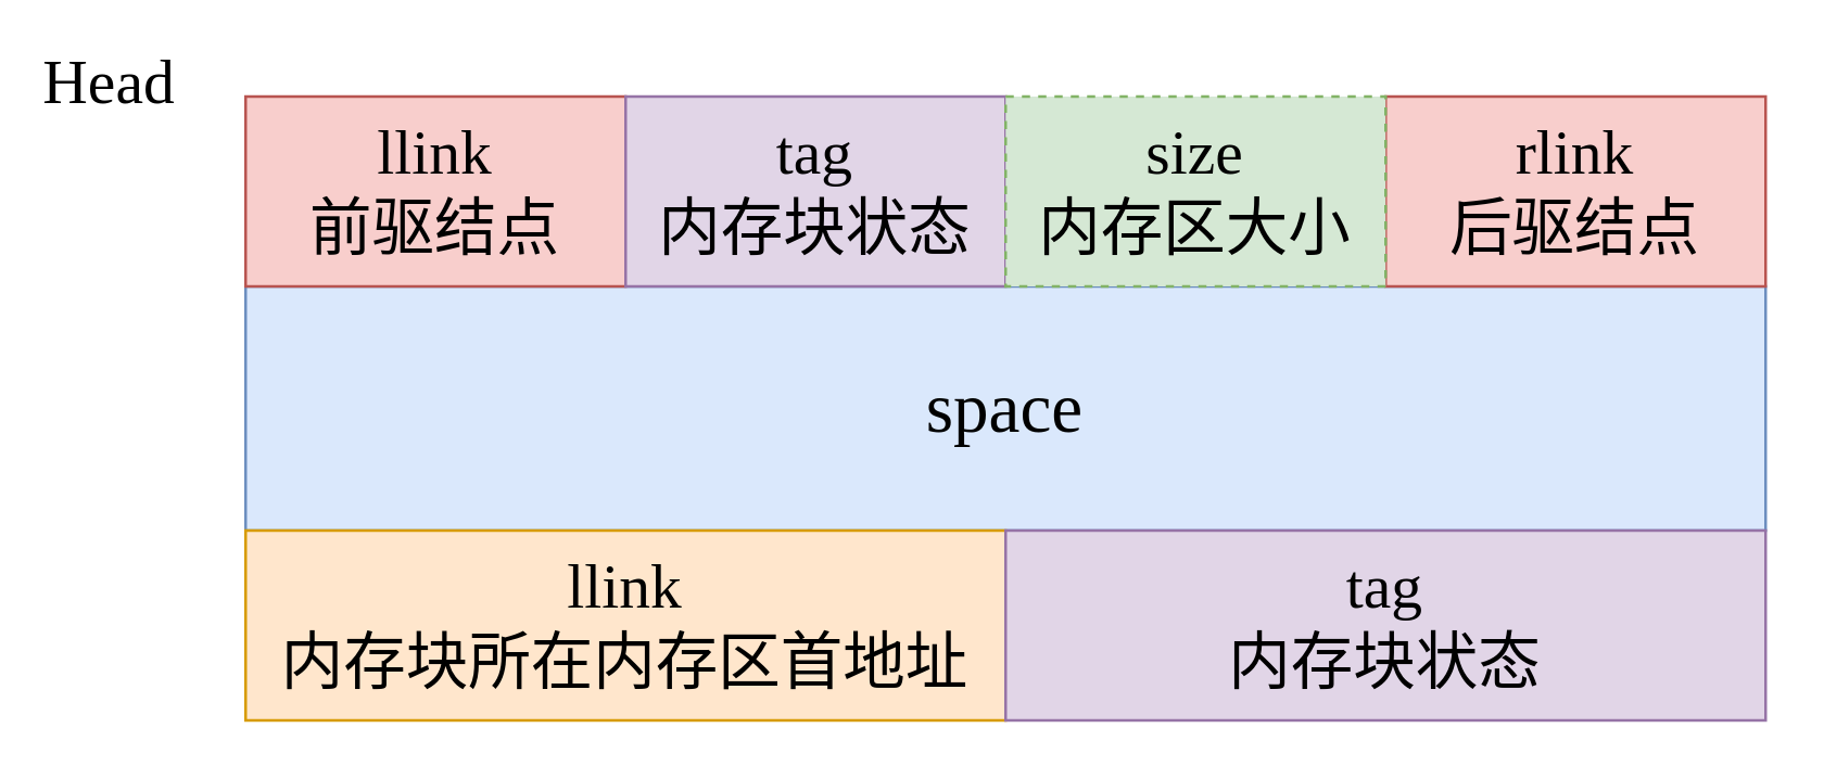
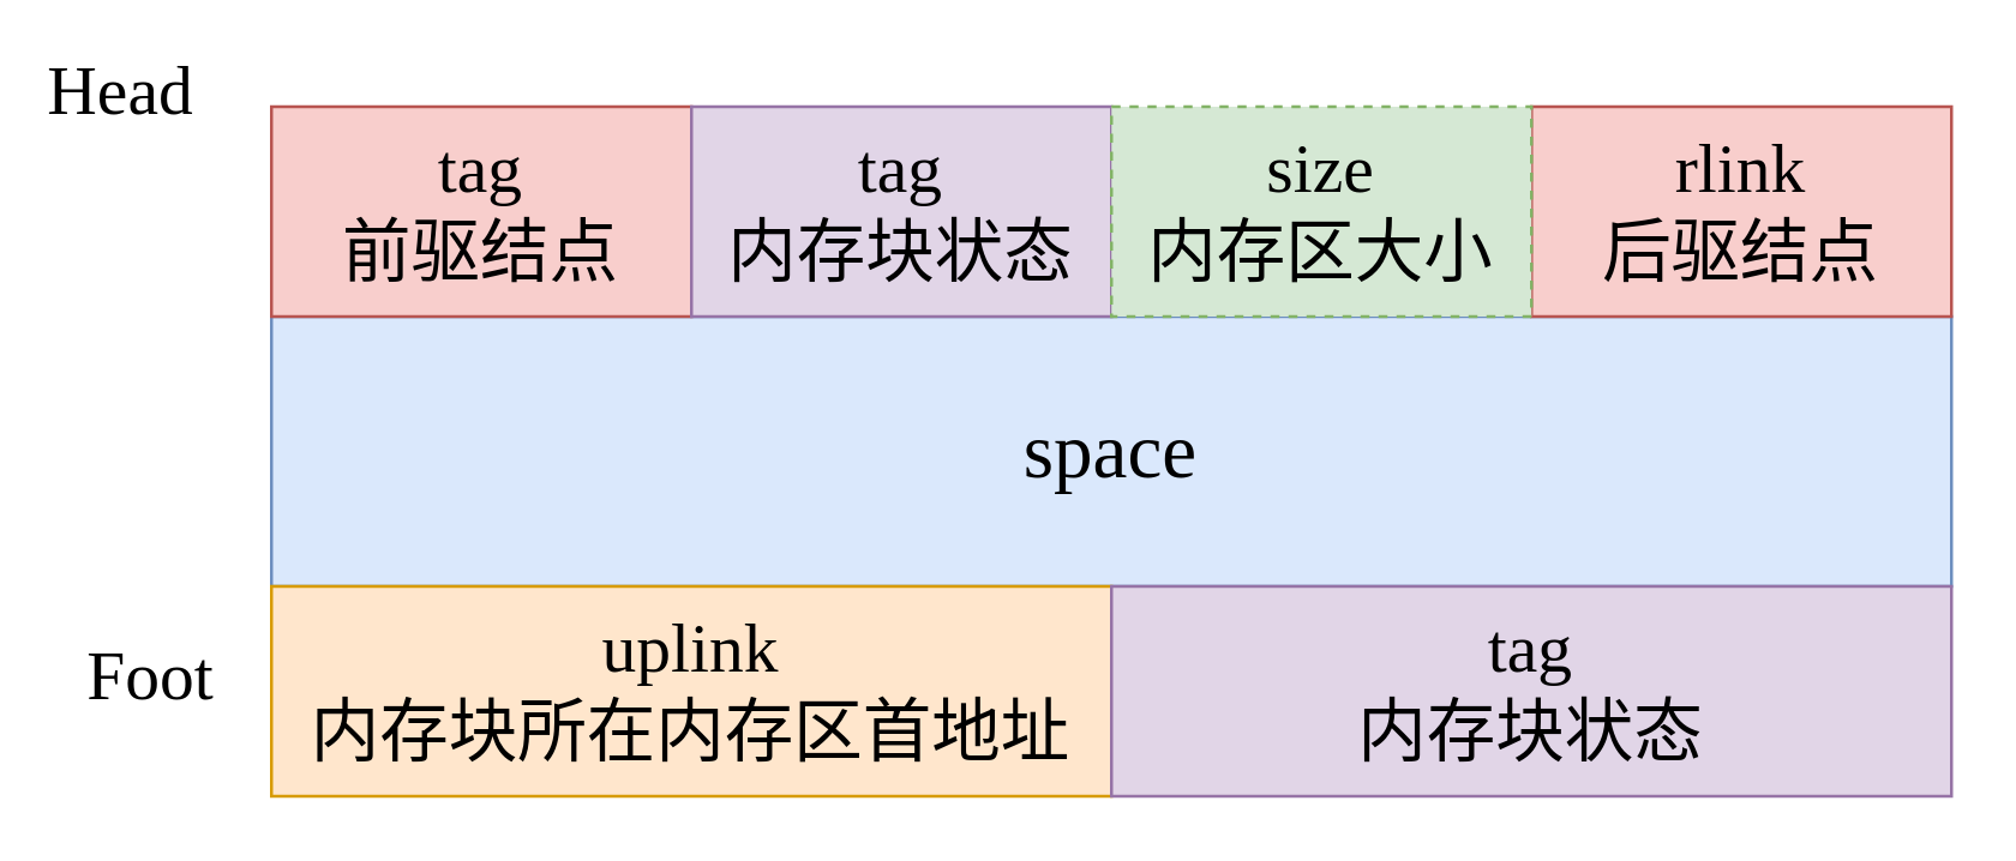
  <mxCell id="0" />
  <mxCell id="1" parent="0" />
  <mxCell id="2" value="space" style="rounded=0;whiteSpace=wrap;html=1;fontSize=26;fontFamily=Comic Sans MS;fillColor=#dae8fc;strokeColor=#6c8ebf;" parent="1" vertex="1"><mxGeometry x="90" y="105" width="560" height="90" as="geometry" /></mxCell>
- <mxCell id="3" value="llink&lt;br&gt;前驱结点" style="rounded=0;whiteSpace=wrap;html=1;fontFamily=Comic Sans MS;fontSize=23;fillColor=#f8cecc;strokeColor=#b85450;" parent="1" vertex="1"><mxGeometry x="90" y="35" width="140" height="70" as="geometry" /></mxCell>
+ <mxCell id="3" value="tag&lt;br&gt;前驱结点" style="rounded=0;whiteSpace=wrap;html=1;fontFamily=Comic Sans MS;fontSize=23;fillColor=#f8cecc;strokeColor=#b85450;" parent="1" vertex="1"><mxGeometry x="90" y="35" width="140" height="70" as="geometry" /></mxCell>
  <mxCell id="4" value="rlink&lt;br&gt;后驱结点" style="rounded=0;whiteSpace=wrap;html=1;fontFamily=Comic Sans MS;fontSize=23;fillColor=#f8cecc;strokeColor=#b85450;" parent="1" vertex="1"><mxGeometry x="510" y="35" width="140" height="70" as="geometry" /></mxCell>
  <mxCell id="5" value="tag&lt;br&gt;内存块状态" style="rounded=0;whiteSpace=wrap;html=1;fontFamily=Comic Sans MS;fontSize=23;fillColor=#e1d5e7;strokeColor=#9673a6;" parent="1" vertex="1"><mxGeometry x="230" y="35" width="140" height="70" as="geometry" /></mxCell>
  <mxCell id="6" value="size&lt;br&gt;内存区大小" style="rounded=0;whiteSpace=wrap;html=1;fontFamily=Comic Sans MS;fontSize=23;fillColor=#d5e8d4;strokeColor=#82b366;dashed=1;" parent="1" vertex="1"><mxGeometry x="370" y="35" width="140" height="70" as="geometry" /></mxCell>
- <mxCell id="7" value="llink&lt;br&gt;内存块所在内存区首地址" style="rounded=0;whiteSpace=wrap;html=1;fontFamily=Comic Sans MS;fontSize=23;fillColor=#ffe6cc;strokeColor=#d79b00;" parent="1" vertex="1"><mxGeometry x="90" y="195" width="280" height="70" as="geometry" /></mxCell>
+ <mxCell id="7" value="uplink&lt;br&gt;内存块所在内存区首地址" style="rounded=0;whiteSpace=wrap;html=1;fontFamily=Comic Sans MS;fontSize=23;fillColor=#ffe6cc;strokeColor=#d79b00;" parent="1" vertex="1"><mxGeometry x="90" y="195" width="280" height="70" as="geometry" /></mxCell>
  <mxCell id="8" value="tag&lt;br&gt;内存块状态" style="rounded=0;whiteSpace=wrap;html=1;fontFamily=Comic Sans MS;fontSize=23;fillColor=#e1d5e7;strokeColor=#9673a6;" parent="1" vertex="1"><mxGeometry x="370" y="195" width="280" height="70" as="geometry" /></mxCell>
  <mxCell id="9" value="Head" style="text;html=1;strokeColor=none;fillColor=none;align=center;verticalAlign=middle;whiteSpace=wrap;rounded=0;fontFamily=Comic Sans MS;fontSize=23;" parent="1" vertex="1"><mxGeometry x="20" y="20" width="40" height="20" as="geometry" /></mxCell>
+ <mxCell id="10" value="Foot" style="text;html=1;strokeColor=none;fillColor=none;align=center;verticalAlign=middle;whiteSpace=wrap;rounded=0;fontFamily=Comic Sans MS;fontSize=23;" parent="1" vertex="1"><mxGeometry x="30" y="215" width="40" height="20" as="geometry" /></mxCell>
